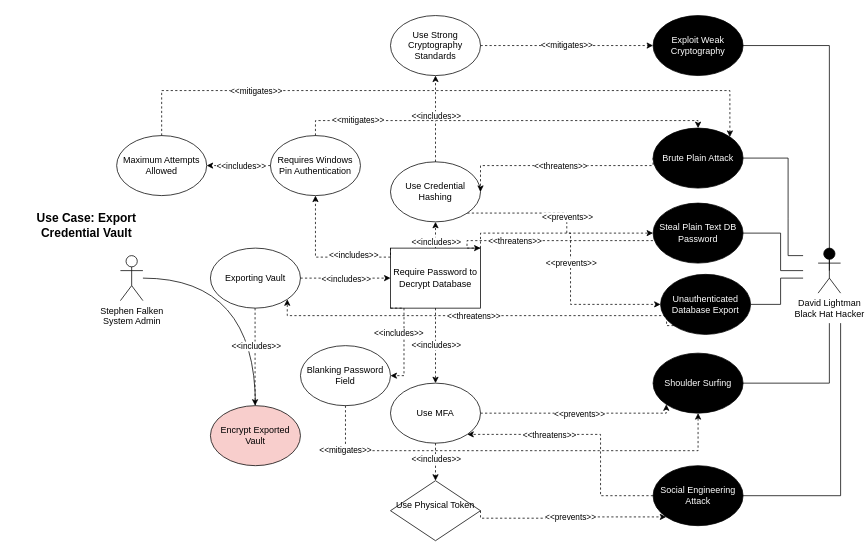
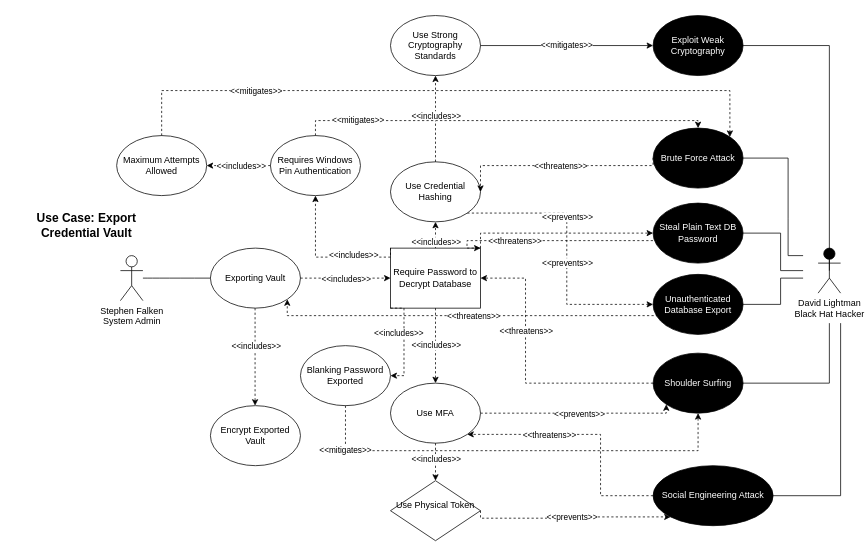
  <mxCell id="0" />
  <mxCell id="1" parent="0" />
- <mxCell id="2" style="edgeStyle=orthogonalEdgeStyle;curved=1;rounded=0;orthogonalLoop=1;jettySize=auto;html=1;endArrow=none;endFill=0;" parent="1" source="3" target="64" edge="1"><mxGeometry relative="1" as="geometry" /></mxCell>
+ <mxCell id="2" style="edgeStyle=orthogonalEdgeStyle;curved=1;rounded=0;orthogonalLoop=1;jettySize=auto;html=1;entryX=0;entryY=0.5;entryDx=0;entryDy=0;endArrow=none;endFill=0;" parent="1" source="3" target="4" edge="1"><mxGeometry relative="1" as="geometry" /></mxCell>
  <mxCell id="3" value="&lt;div&gt;Stephen Falken &lt;br&gt;&lt;/div&gt;&lt;div&gt;System Admin&lt;/div&gt;" style="shape=umlActor;verticalLabelPosition=bottom;verticalAlign=top;html=1;outlineConnect=0;" parent="1" vertex="1"><mxGeometry x="160" y="340" width="30" height="60" as="geometry" /></mxCell>
  <mxCell id="4" value="Exporting Vault" style="ellipse;whiteSpace=wrap;html=1;" parent="1" vertex="1"><mxGeometry x="280" y="330" width="120" height="80" as="geometry" /></mxCell>
  <mxCell id="5" value="&lt;div&gt;David Lightman&lt;/div&gt;&lt;div&gt;Black Hat Hacker&lt;br&gt;&lt;/div&gt;" style="shape=umlActor;verticalLabelPosition=bottom;verticalAlign=top;html=1;outlineConnect=0;fillColor=#000000;" parent="1" vertex="1"><mxGeometry x="1090" y="330" width="30" height="60" as="geometry" /></mxCell>
  <mxCell id="6" value="&lt;div&gt;&lt;b&gt;&lt;font style=&quot;font-size: 16px&quot;&gt;Use Case: Export Credential Vault&lt;/font&gt;&lt;/b&gt;&lt;/div&gt;" style="text;html=1;strokeColor=none;fillColor=none;align=center;verticalAlign=middle;whiteSpace=wrap;rounded=0;hachureGap=4;pointerEvents=0;" parent="1" vertex="1"><mxGeometry x="20" y="250" width="190" height="100" as="geometry" /></mxCell>
  <mxCell id="7" value="Require Password to Decrypt Database" style="whiteSpace=wrap;html=1;rounded=0;" parent="1" vertex="1"><mxGeometry x="520" y="330" width="120" height="80" as="geometry" /></mxCell>
  <mxCell id="8" style="rounded=0;orthogonalLoop=1;jettySize=auto;html=1;exitX=1;exitY=0.5;exitDx=0;exitDy=0;entryX=0;entryY=0.5;entryDx=0;entryDy=0;dashed=1;edgeStyle=orthogonalEdgeStyle;" parent="1" source="4" target="7" edge="1"><mxGeometry relative="1" as="geometry"><Array as="points" /><mxPoint x="410" y="370" as="sourcePoint" /><mxPoint x="510" y="370" as="targetPoint" /></mxGeometry></mxCell>
  <mxCell id="9" value="&amp;lt;&amp;lt;includes&amp;gt;&amp;gt;" style="edgeLabel;html=1;align=center;verticalAlign=middle;resizable=0;points=[];" parent="8" vertex="1" connectable="0"><mxGeometry x="0.21" y="1" relative="1" as="geometry"><mxPoint x="-13" y="1" as="offset" /></mxGeometry></mxCell>
  <mxCell id="10" value="Use Credential Hashing" style="ellipse;whiteSpace=wrap;html=1;" parent="1" vertex="1"><mxGeometry x="520" y="215" width="120" height="80" as="geometry" /></mxCell>
  <mxCell id="11" style="rounded=0;orthogonalLoop=1;jettySize=auto;html=1;exitX=0.5;exitY=0;exitDx=0;exitDy=0;entryX=0.5;entryY=1;entryDx=0;entryDy=0;dashed=1;edgeStyle=orthogonalEdgeStyle;" parent="1" source="7" target="10" edge="1"><mxGeometry relative="1" as="geometry"><Array as="points" /><mxPoint x="600" y="330" as="sourcePoint" /><mxPoint x="700" y="330" as="targetPoint" /></mxGeometry></mxCell>
  <mxCell id="12" value="&amp;lt;&amp;lt;includes&amp;gt;&amp;gt;" style="edgeLabel;html=1;align=center;verticalAlign=middle;resizable=0;points=[];" parent="11" vertex="1" connectable="0"><mxGeometry x="0.21" y="1" relative="1" as="geometry"><mxPoint x="1" y="12" as="offset" /></mxGeometry></mxCell>
- <mxCell id="13" value="&lt;font color=&quot;#FFFFFF&quot;&gt;Brute Plain Attack&lt;br&gt;&lt;/font&gt;" style="ellipse;whiteSpace=wrap;html=1;fillColor=#000000;" parent="1" vertex="1"><mxGeometry x="870" y="170" width="120" height="80" as="geometry" /></mxCell>
+ <mxCell id="13" value="&lt;font color=&quot;#FFFFFF&quot;&gt;Brute Force Attack&lt;br&gt;&lt;/font&gt;" style="ellipse;whiteSpace=wrap;html=1;fillColor=#000000;" parent="1" vertex="1"><mxGeometry x="870" y="170" width="120" height="80" as="geometry" /></mxCell>
  <mxCell id="14" value="" style="endArrow=none;html=1;rounded=0;fontColor=#FFFFFF;exitX=1;exitY=0.5;exitDx=0;exitDy=0;" parent="1" source="13" edge="1"><mxGeometry width="50" height="50" relative="1" as="geometry"><mxPoint x="990" y="360" as="sourcePoint" /><mxPoint x="1070" y="340" as="targetPoint" /><Array as="points"><mxPoint x="1050" y="210" /><mxPoint x="1050" y="290" /><mxPoint x="1050" y="340" /></Array></mxGeometry></mxCell>
  <mxCell id="15" style="edgeStyle=orthogonalEdgeStyle;rounded=0;orthogonalLoop=1;jettySize=auto;html=1;exitX=0;exitY=0.5;exitDx=0;exitDy=0;entryX=1;entryY=0.5;entryDx=0;entryDy=0;dashed=1;" parent="1" source="13" target="10" edge="1"><mxGeometry relative="1" as="geometry"><mxPoint x="740" y="310" as="sourcePoint" /><mxPoint x="260" y="360" as="targetPoint" /><Array as="points"><mxPoint x="870" y="220" /></Array></mxGeometry></mxCell>
  <mxCell id="16" value="&amp;lt;&amp;lt;threatens&amp;gt;&amp;gt;" style="edgeLabel;html=1;align=center;verticalAlign=middle;resizable=0;points=[];" parent="15" vertex="1" connectable="0"><mxGeometry x="0.372" y="2" relative="1" as="geometry"><mxPoint x="55" y="-2" as="offset" /></mxGeometry></mxCell>
  <mxCell id="17" value="Use Strong Cryptography Standards " style="ellipse;whiteSpace=wrap;html=1;" parent="1" vertex="1"><mxGeometry x="520" y="20" width="120" height="80" as="geometry" /></mxCell>
  <mxCell id="18" style="rounded=0;orthogonalLoop=1;jettySize=auto;html=1;exitX=0.5;exitY=0;exitDx=0;exitDy=0;entryX=0.5;entryY=1;entryDx=0;entryDy=0;dashed=1;edgeStyle=orthogonalEdgeStyle;" parent="1" source="10" target="17" edge="1"><mxGeometry relative="1" as="geometry"><Array as="points" /><mxPoint x="620" y="330" as="sourcePoint" /><mxPoint x="720" y="330" as="targetPoint" /></mxGeometry></mxCell>
  <mxCell id="19" value="&amp;lt;&amp;lt;includes&amp;gt;&amp;gt;" style="edgeLabel;html=1;align=center;verticalAlign=middle;resizable=0;points=[];" parent="18" vertex="1" connectable="0"><mxGeometry x="0.21" y="1" relative="1" as="geometry"><mxPoint x="1" y="8" as="offset" /></mxGeometry></mxCell>
- <mxCell id="20" value="&amp;lt;&amp;lt;mitigates&amp;gt;&amp;gt;" style="edgeStyle=orthogonalEdgeStyle;rounded=0;orthogonalLoop=1;jettySize=auto;html=1;exitX=1;exitY=0.5;exitDx=0;exitDy=0;dashed=1;entryX=0;entryY=0.5;entryDx=0;entryDy=0;" parent="1" source="17" target="62" edge="1"><mxGeometry relative="1" as="geometry"><Array as="points" /><mxPoint x="620" y="330" as="sourcePoint" /><mxPoint x="930" y="250" as="targetPoint" /></mxGeometry></mxCell>
+ <mxCell id="20" value="&amp;lt;&amp;lt;mitigates&amp;gt;&amp;gt;" style="edgeStyle=orthogonalEdgeStyle;rounded=0;orthogonalLoop=1;jettySize=auto;html=1;exitX=1;exitY=0.5;exitDx=0;exitDy=0;dashed=0;entryX=0;entryY=0.5;entryDx=0;entryDy=0;" parent="1" source="17" target="62" edge="1"><mxGeometry relative="1" as="geometry"><Array as="points" /><mxPoint x="620" y="330" as="sourcePoint" /><mxPoint x="930" y="250" as="targetPoint" /></mxGeometry></mxCell>
  <mxCell id="21" value="&lt;font color=&quot;#FFFFFF&quot;&gt;Shoulder Surfing&lt;br&gt;&lt;/font&gt;" style="ellipse;whiteSpace=wrap;html=1;fillColor=#000000;" parent="1" vertex="1"><mxGeometry x="870" y="470" width="120" height="80" as="geometry" /></mxCell>
  <mxCell id="22" value="" style="endArrow=none;html=1;rounded=0;fontColor=#FFFFFF;exitX=1;exitY=0.5;exitDx=0;exitDy=0;" parent="1" source="21" edge="1"><mxGeometry width="50" height="50" relative="1" as="geometry"><mxPoint x="600" y="360" as="sourcePoint" /><mxPoint x="1105" y="430" as="targetPoint" /><Array as="points"><mxPoint x="1105" y="510" /></Array></mxGeometry></mxCell>
+ <mxCell id="23" style="edgeStyle=orthogonalEdgeStyle;rounded=0;orthogonalLoop=1;jettySize=auto;html=1;exitX=0;exitY=0.5;exitDx=0;exitDy=0;entryX=1;entryY=0.5;entryDx=0;entryDy=0;dashed=1;" parent="1" source="21" target="7" edge="1"><mxGeometry relative="1" as="geometry"><mxPoint x="860" y="310" as="sourcePoint" /><mxPoint x="380" y="360" as="targetPoint" /><Array as="points"><mxPoint x="700" y="510" /><mxPoint x="700" y="370" /></Array></mxGeometry></mxCell>
+ <mxCell id="24" value="&amp;lt;&amp;lt;threatens&amp;gt;&amp;gt;" style="edgeLabel;html=1;align=center;verticalAlign=middle;resizable=0;points=[];" parent="23" vertex="1" connectable="0"><mxGeometry x="0.372" y="2" relative="1" as="geometry"><mxPoint x="2" y="14" as="offset" /></mxGeometry></mxCell>
  <mxCell id="25" value="&lt;div&gt;Use Physical Token&lt;/div&gt;&lt;div&gt;&lt;br&gt;&lt;/div&gt;" style="rhombus;whiteSpace=wrap;html=1;" parent="1" vertex="1"><mxGeometry x="520" y="640" width="120" height="80" as="geometry" /></mxCell>
  <mxCell id="26" style="rounded=0;orthogonalLoop=1;jettySize=auto;html=1;exitX=0.5;exitY=1;exitDx=0;exitDy=0;entryX=0.5;entryY=0;entryDx=0;entryDy=0;dashed=1;edgeStyle=orthogonalEdgeStyle;" parent="1" source="7" target="53" edge="1"><mxGeometry relative="1" as="geometry"><Array as="points" /><mxPoint x="620" y="450" as="sourcePoint" /><mxPoint x="720" y="450" as="targetPoint" /></mxGeometry></mxCell>
  <mxCell id="27" value="&amp;lt;&amp;lt;includes&amp;gt;&amp;gt;" style="edgeLabel;html=1;align=center;verticalAlign=middle;resizable=0;points=[];" parent="26" vertex="1" connectable="0"><mxGeometry x="0.21" y="1" relative="1" as="geometry"><mxPoint x="-1" y="-12" as="offset" /></mxGeometry></mxCell>
  <mxCell id="28" style="edgeStyle=orthogonalEdgeStyle;rounded=0;orthogonalLoop=1;jettySize=auto;html=1;exitX=1;exitY=0.5;exitDx=0;exitDy=0;dashed=1;endArrow=classic;endFill=1;sourcePerimeterSpacing=8;targetPerimeterSpacing=8;entryX=0;entryY=1;entryDx=0;entryDy=0;" parent="1" source="53" target="21" edge="1"><mxGeometry relative="1" as="geometry"><mxPoint x="370" y="471.716" as="sourcePoint" /><mxPoint x="860" y="550" as="targetPoint" /><Array as="points"><mxPoint x="888" y="550" /></Array></mxGeometry></mxCell>
  <mxCell id="29" value="&amp;lt;&amp;lt;prevents&amp;gt;&amp;gt;" style="edgeLabel;html=1;align=center;verticalAlign=middle;resizable=0;points=[];" parent="28" vertex="1" connectable="0"><mxGeometry x="0.007" relative="1" as="geometry"><mxPoint as="offset" /></mxGeometry></mxCell>
  <mxCell id="30" value="Requires Windows Pin Authentication" style="ellipse;whiteSpace=wrap;html=1;" parent="1" vertex="1"><mxGeometry x="360" y="180" width="120" height="80" as="geometry" /></mxCell>
  <mxCell id="31" style="rounded=0;orthogonalLoop=1;jettySize=auto;html=1;exitX=0;exitY=0;exitDx=0;exitDy=0;entryX=0.5;entryY=1;entryDx=0;entryDy=0;dashed=1;edgeStyle=orthogonalEdgeStyle;" parent="1" source="7" target="30" edge="1"><mxGeometry relative="1" as="geometry"><Array as="points"><mxPoint x="420" y="342" /></Array><mxPoint x="620" y="270" as="sourcePoint" /><mxPoint x="720" y="270" as="targetPoint" /></mxGeometry></mxCell>
  <mxCell id="32" value="&amp;lt;&amp;lt;includes&amp;gt;&amp;gt;" style="edgeLabel;html=1;align=center;verticalAlign=middle;resizable=0;points=[];" parent="31" vertex="1" connectable="0"><mxGeometry x="0.21" y="1" relative="1" as="geometry"><mxPoint x="51" y="2" as="offset" /></mxGeometry></mxCell>
  <mxCell id="33" value="Maximum Attempts Allowed " style="ellipse;whiteSpace=wrap;html=1;" parent="1" vertex="1"><mxGeometry x="155" y="180" width="120" height="80" as="geometry" /></mxCell>
  <mxCell id="34" style="rounded=0;orthogonalLoop=1;jettySize=auto;html=1;exitX=0;exitY=0.5;exitDx=0;exitDy=0;entryX=1;entryY=0.5;entryDx=0;entryDy=0;dashed=1;edgeStyle=orthogonalEdgeStyle;" parent="1" source="30" target="33" edge="1"><mxGeometry relative="1" as="geometry"><Array as="points"><mxPoint x="350" y="220" /><mxPoint x="350" y="220" /></Array><mxPoint x="620" y="330" as="sourcePoint" /><mxPoint x="720" y="330" as="targetPoint" /></mxGeometry></mxCell>
  <mxCell id="35" value="&amp;lt;&amp;lt;includes&amp;gt;&amp;gt;" style="edgeLabel;html=1;align=center;verticalAlign=middle;resizable=0;points=[];" parent="34" vertex="1" connectable="0"><mxGeometry x="0.21" y="1" relative="1" as="geometry"><mxPoint x="11" y="-1" as="offset" /></mxGeometry></mxCell>
  <mxCell id="36" style="edgeStyle=orthogonalEdgeStyle;rounded=0;orthogonalLoop=1;jettySize=auto;html=1;exitX=0.5;exitY=0;exitDx=0;exitDy=0;entryX=1;entryY=0;entryDx=0;entryDy=0;dashed=1;endArrow=classic;endFill=1;sourcePerimeterSpacing=8;targetPerimeterSpacing=8;" parent="1" source="33" target="13" edge="1"><mxGeometry relative="1" as="geometry"><mxPoint x="370" y="321.716" as="sourcePoint" /><mxPoint x="867.574" y="340" as="targetPoint" /><Array as="points"><mxPoint x="215" y="120" /><mxPoint x="972" y="120" /></Array></mxGeometry></mxCell>
  <mxCell id="37" value="&amp;lt;&amp;lt;mitigates&amp;gt;&amp;gt;" style="edgeLabel;html=1;align=center;verticalAlign=middle;resizable=0;points=[];" parent="36" vertex="1" connectable="0"><mxGeometry x="0.007" relative="1" as="geometry"><mxPoint x="-258" as="offset" /></mxGeometry></mxCell>
- <mxCell id="38" value="Blanking Password Field" style="ellipse;whiteSpace=wrap;html=1;" parent="1" vertex="1"><mxGeometry x="400" y="460" width="120" height="80" as="geometry" /></mxCell>
+ <mxCell id="38" value="Blanking Password Exported" style="ellipse;whiteSpace=wrap;html=1;" parent="1" vertex="1"><mxGeometry x="400" y="460" width="120" height="80" as="geometry" /></mxCell>
  <mxCell id="39" style="rounded=0;orthogonalLoop=1;jettySize=auto;html=1;exitX=0;exitY=1;exitDx=0;exitDy=0;entryX=1;entryY=0.5;entryDx=0;entryDy=0;dashed=1;edgeStyle=orthogonalEdgeStyle;" parent="1" source="7" target="38" edge="1"><mxGeometry relative="1" as="geometry"><Array as="points"><mxPoint x="538" y="500" /></Array><mxPoint x="590" y="510" as="sourcePoint" /><mxPoint x="690" y="510" as="targetPoint" /></mxGeometry></mxCell>
  <mxCell id="40" value="&amp;lt;&amp;lt;includes&amp;gt;&amp;gt;" style="edgeLabel;html=1;align=center;verticalAlign=middle;resizable=0;points=[];" parent="39" vertex="1" connectable="0"><mxGeometry x="0.21" y="1" relative="1" as="geometry"><mxPoint x="-9" y="-25" as="offset" /></mxGeometry></mxCell>
  <mxCell id="41" value="&amp;lt;&amp;lt;mitigates&amp;gt;&amp;gt;" style="edgeStyle=orthogonalEdgeStyle;rounded=0;orthogonalLoop=1;jettySize=auto;html=1;exitX=0.5;exitY=1;exitDx=0;exitDy=0;dashed=1;entryX=0.5;entryY=1;entryDx=0;entryDy=0;" parent="1" source="38" target="21" edge="1"><mxGeometry x="-0.796" relative="1" as="geometry"><Array as="points"><mxPoint x="460" y="600" /><mxPoint x="930" y="600" /></Array><mxPoint x="590" y="510" as="sourcePoint" /><mxPoint x="810" y="550" as="targetPoint" /><mxPoint as="offset" /></mxGeometry></mxCell>
  <mxCell id="42" value="" style="endArrow=none;html=1;rounded=0;fontColor=#FFFFFF;exitX=1;exitY=0.5;exitDx=0;exitDy=0;entryX=0.5;entryY=0.5;entryDx=0;entryDy=0;entryPerimeter=0;" parent="1" source="62" target="5" edge="1"><mxGeometry width="50" height="50" relative="1" as="geometry"><mxPoint x="570" y="390" as="sourcePoint" /><mxPoint x="1105" y="320" as="targetPoint" /><Array as="points"><mxPoint x="1105" y="60" /></Array></mxGeometry></mxCell>
- <mxCell id="43" value="&lt;font color=&quot;#FFFFFF&quot;&gt;Unauthenticated Database Export&lt;br&gt;&lt;/font&gt;" style="ellipse;whiteSpace=wrap;html=1;fillColor=#000000;" parent="1" vertex="1"><mxGeometry x="880" y="365" width="120" height="80" as="geometry" /></mxCell>
+ <mxCell id="43" value="&lt;font color=&quot;#FFFFFF&quot;&gt;Unauthenticated Database Export&lt;br&gt;&lt;/font&gt;" style="ellipse;whiteSpace=wrap;html=1;fillColor=#000000;" parent="1" vertex="1"><mxGeometry x="870" y="365" width="120" height="80" as="geometry" /></mxCell>
  <mxCell id="44" value="" style="endArrow=none;html=1;rounded=0;fontColor=#FFFFFF;exitX=1;exitY=0.5;exitDx=0;exitDy=0;" parent="1" source="43" edge="1"><mxGeometry width="50" height="50" relative="1" as="geometry"><mxPoint x="570" y="360" as="sourcePoint" /><mxPoint x="1070" y="370" as="targetPoint" /><Array as="points"><mxPoint x="1040" y="405" /><mxPoint x="1040" y="370" /></Array></mxGeometry></mxCell>
  <mxCell id="45" style="edgeStyle=orthogonalEdgeStyle;rounded=0;orthogonalLoop=1;jettySize=auto;html=1;exitX=1;exitY=0;exitDx=0;exitDy=0;entryX=0;entryY=0.5;entryDx=0;entryDy=0;dashed=1;endArrow=classic;endFill=1;sourcePerimeterSpacing=8;targetPerimeterSpacing=8;" parent="1" source="7" target="43" edge="1"><mxGeometry relative="1" as="geometry"><mxPoint x="340" y="321.716" as="sourcePoint" /><mxPoint x="837.574" y="340" as="targetPoint" /></mxGeometry></mxCell>
  <mxCell id="46" value="&amp;lt;&amp;lt;prevents&amp;gt;&amp;gt;" style="edgeLabel;html=1;align=center;verticalAlign=middle;resizable=0;points=[];" parent="45" vertex="1" connectable="0"><mxGeometry x="0.007" relative="1" as="geometry"><mxPoint as="offset" /></mxGeometry></mxCell>
  <mxCell id="47" style="edgeStyle=orthogonalEdgeStyle;rounded=0;orthogonalLoop=1;jettySize=auto;html=1;exitX=0;exitY=1;exitDx=0;exitDy=0;entryX=1;entryY=0;entryDx=0;entryDy=0;dashed=1;" edge="1" parent="1" source="49" target="7"><mxGeometry relative="1" as="geometry"><Array as="points"><mxPoint x="888" y="320" /><mxPoint x="622" y="320" /></Array></mxGeometry></mxCell>
  <mxCell id="48" value="&amp;lt;&amp;lt;threatens&amp;gt;&amp;gt;" style="edgeLabel;html=1;align=center;verticalAlign=middle;resizable=0;points=[];" vertex="1" connectable="0" parent="47"><mxGeometry x="0.205" y="-4" relative="1" as="geometry"><mxPoint x="-32" y="4" as="offset" /></mxGeometry></mxCell>
  <mxCell id="49" value="&lt;font color=&quot;#FFFFFF&quot;&gt;Steal Plain Text DB Password&lt;br&gt;&lt;/font&gt;" style="ellipse;whiteSpace=wrap;html=1;fillColor=#000000;" parent="1" vertex="1"><mxGeometry x="870" y="270" width="120" height="80" as="geometry" /></mxCell>
  <mxCell id="50" value="" style="endArrow=none;html=1;rounded=0;fontColor=#FFFFFF;exitX=1;exitY=0.5;exitDx=0;exitDy=0;" parent="1" source="49" edge="1"><mxGeometry width="50" height="50" relative="1" as="geometry"><mxPoint x="760" y="320" as="sourcePoint" /><mxPoint x="1070" y="360" as="targetPoint" /><Array as="points"><mxPoint x="1040" y="310" /><mxPoint x="1040" y="360" /></Array></mxGeometry></mxCell>
  <mxCell id="51" style="edgeStyle=orthogonalEdgeStyle;rounded=0;orthogonalLoop=1;jettySize=auto;html=1;exitX=1;exitY=1;exitDx=0;exitDy=0;entryX=0;entryY=0.5;entryDx=0;entryDy=0;dashed=1;endArrow=classic;endFill=1;sourcePerimeterSpacing=8;targetPerimeterSpacing=8;" parent="1" source="10" target="49" edge="1"><mxGeometry relative="1" as="geometry"><mxPoint x="340" y="321.716" as="sourcePoint" /><mxPoint x="837.574" y="340" as="targetPoint" /></mxGeometry></mxCell>
  <mxCell id="52" value="&amp;lt;&amp;lt;prevents&amp;gt;&amp;gt;" style="edgeLabel;html=1;align=center;verticalAlign=middle;resizable=0;points=[];" parent="51" vertex="1" connectable="0"><mxGeometry x="0.007" relative="1" as="geometry"><mxPoint as="offset" /></mxGeometry></mxCell>
  <mxCell id="53" value="Use MFA" style="ellipse;whiteSpace=wrap;html=1;" parent="1" vertex="1"><mxGeometry x="520" y="510" width="120" height="80" as="geometry" /></mxCell>
  <mxCell id="54" style="rounded=0;orthogonalLoop=1;jettySize=auto;html=1;exitX=0.5;exitY=1;exitDx=0;exitDy=0;entryX=0.5;entryY=0;entryDx=0;entryDy=0;dashed=1;edgeStyle=orthogonalEdgeStyle;" parent="1" source="53" target="25" edge="1"><mxGeometry relative="1" as="geometry"><Array as="points" /><mxPoint x="640" y="450" as="sourcePoint" /><mxPoint x="740" y="450" as="targetPoint" /></mxGeometry></mxCell>
  <mxCell id="55" value="&amp;lt;&amp;lt;includes&amp;gt;&amp;gt;" style="edgeLabel;html=1;align=center;verticalAlign=middle;resizable=0;points=[];" parent="54" vertex="1" connectable="0"><mxGeometry x="0.21" y="1" relative="1" as="geometry"><mxPoint x="-1" y="-10" as="offset" /></mxGeometry></mxCell>
- <mxCell id="56" value="&lt;font color=&quot;#FFFFFF&quot;&gt;Social Engineering Attack&lt;br&gt;&lt;/font&gt;" style="ellipse;whiteSpace=wrap;html=1;fillColor=#000000;" parent="1" vertex="1"><mxGeometry x="870" y="620" width="120" height="80" as="geometry" /></mxCell>
+ <mxCell id="56" value="&lt;font color=&quot;#FFFFFF&quot;&gt;Social Engineering Attack&lt;br&gt;&lt;/font&gt;" style="ellipse;whiteSpace=wrap;html=1;fillColor=#000000;" parent="1" vertex="1"><mxGeometry x="870" y="620" width="160" height="80" as="geometry" /></mxCell>
  <mxCell id="57" value="" style="endArrow=none;html=1;rounded=0;fontColor=#FFFFFF;exitX=1;exitY=0.5;exitDx=0;exitDy=0;" parent="1" source="56" edge="1"><mxGeometry width="50" height="50" relative="1" as="geometry"><mxPoint x="620" y="450" as="sourcePoint" /><mxPoint x="1120" y="430" as="targetPoint" /><Array as="points"><mxPoint x="1120" y="660" /></Array></mxGeometry></mxCell>
  <mxCell id="58" style="edgeStyle=orthogonalEdgeStyle;rounded=0;orthogonalLoop=1;jettySize=auto;html=1;exitX=0;exitY=0.5;exitDx=0;exitDy=0;entryX=1;entryY=1;entryDx=0;entryDy=0;dashed=1;" parent="1" source="56" target="53" edge="1"><mxGeometry relative="1" as="geometry"><mxPoint x="880" y="400" as="sourcePoint" /><mxPoint x="400" y="450" as="targetPoint" /><Array as="points"><mxPoint x="800" y="660" /><mxPoint x="800" y="578" /></Array></mxGeometry></mxCell>
  <mxCell id="59" value="&amp;lt;&amp;lt;threatens&amp;gt;&amp;gt;" style="edgeLabel;html=1;align=center;verticalAlign=middle;resizable=0;points=[];" parent="58" vertex="1" connectable="0"><mxGeometry x="0.372" y="2" relative="1" as="geometry"><mxPoint x="6" y="-2" as="offset" /></mxGeometry></mxCell>
  <mxCell id="60" style="edgeStyle=orthogonalEdgeStyle;rounded=0;orthogonalLoop=1;jettySize=auto;html=1;exitX=1;exitY=0.5;exitDx=0;exitDy=0;dashed=1;endArrow=classic;endFill=1;sourcePerimeterSpacing=8;targetPerimeterSpacing=8;entryX=0;entryY=1;entryDx=0;entryDy=0;" parent="1" source="25" target="56" edge="1"><mxGeometry relative="1" as="geometry"><mxPoint x="390" y="411.716" as="sourcePoint" /><mxPoint x="890" y="680" as="targetPoint" /><Array as="points"><mxPoint x="640" y="690" /><mxPoint x="755" y="690" /><mxPoint x="755" y="688" /></Array></mxGeometry></mxCell>
  <mxCell id="61" value="&amp;lt;&amp;lt;prevents&amp;gt;&amp;gt;" style="edgeLabel;html=1;align=center;verticalAlign=middle;resizable=0;points=[];" parent="60" vertex="1" connectable="0"><mxGeometry x="0.007" relative="1" as="geometry"><mxPoint as="offset" /></mxGeometry></mxCell>
  <mxCell id="62" value="&lt;font color=&quot;#FFFFFF&quot;&gt;Exploit Weak Cryptography&lt;br&gt;&lt;/font&gt;" style="ellipse;whiteSpace=wrap;html=1;fillColor=#000000;" parent="1" vertex="1"><mxGeometry x="870" y="20" width="120" height="80" as="geometry" /></mxCell>
  <mxCell id="63" value="&amp;lt;&amp;lt;mitigates&amp;gt;&amp;gt;" style="edgeStyle=orthogonalEdgeStyle;rounded=0;orthogonalLoop=1;jettySize=auto;html=1;exitX=0.5;exitY=0;exitDx=0;exitDy=0;entryX=0.5;entryY=0;entryDx=0;entryDy=0;dashed=1;" parent="1" source="30" target="13" edge="1"><mxGeometry x="-0.714" relative="1" as="geometry"><Array as="points"><mxPoint x="420" y="160" /><mxPoint x="930" y="160" /></Array><mxPoint x="640" y="240" as="sourcePoint" /><mxPoint x="1120" y="250" as="targetPoint" /><mxPoint as="offset" /></mxGeometry></mxCell>
- <mxCell id="64" value="Encrypt Exported Vault" style="ellipse;whiteSpace=wrap;html=1;fillColor=#f8cecc;" parent="1" vertex="1"><mxGeometry x="280" y="540" width="120" height="80" as="geometry" /></mxCell>
+ <mxCell id="64" value="Encrypt Exported Vault" style="ellipse;whiteSpace=wrap;html=1;" parent="1" vertex="1"><mxGeometry x="280" y="540" width="120" height="80" as="geometry" /></mxCell>
  <mxCell id="65" style="rounded=0;orthogonalLoop=1;jettySize=auto;html=1;exitX=0.5;exitY=1;exitDx=0;exitDy=0;entryX=0.5;entryY=0;entryDx=0;entryDy=0;dashed=1;edgeStyle=orthogonalEdgeStyle;" parent="1" edge="1"><mxGeometry relative="1" as="geometry"><Array as="points" /><mxPoint x="339.5" y="410" as="sourcePoint" /><mxPoint x="339.5" y="540" as="targetPoint" /></mxGeometry></mxCell>
  <mxCell id="66" value="&amp;lt;&amp;lt;includes&amp;gt;&amp;gt;" style="edgeLabel;html=1;align=center;verticalAlign=middle;resizable=0;points=[];" parent="65" vertex="1" connectable="0"><mxGeometry x="0.21" y="1" relative="1" as="geometry"><mxPoint y="-29" as="offset" /></mxGeometry></mxCell>
  <mxCell id="67" style="edgeStyle=orthogonalEdgeStyle;rounded=0;orthogonalLoop=1;jettySize=auto;html=1;exitX=0;exitY=1;exitDx=0;exitDy=0;entryX=1;entryY=1;entryDx=0;entryDy=0;dashed=1;" edge="1" parent="1" source="43" target="4"><mxGeometry relative="1" as="geometry"><mxPoint x="880" y="520" as="sourcePoint" /><mxPoint x="650" y="380" as="targetPoint" /><Array as="points"><mxPoint x="888" y="420" /><mxPoint x="382" y="420" /></Array></mxGeometry></mxCell>
  <mxCell id="68" value="&amp;lt;&amp;lt;threatens&amp;gt;&amp;gt;" style="edgeLabel;html=1;align=center;verticalAlign=middle;resizable=0;points=[];" vertex="1" connectable="0" parent="1"><mxGeometry x="630" y="420" as="geometry" /></mxCell>
